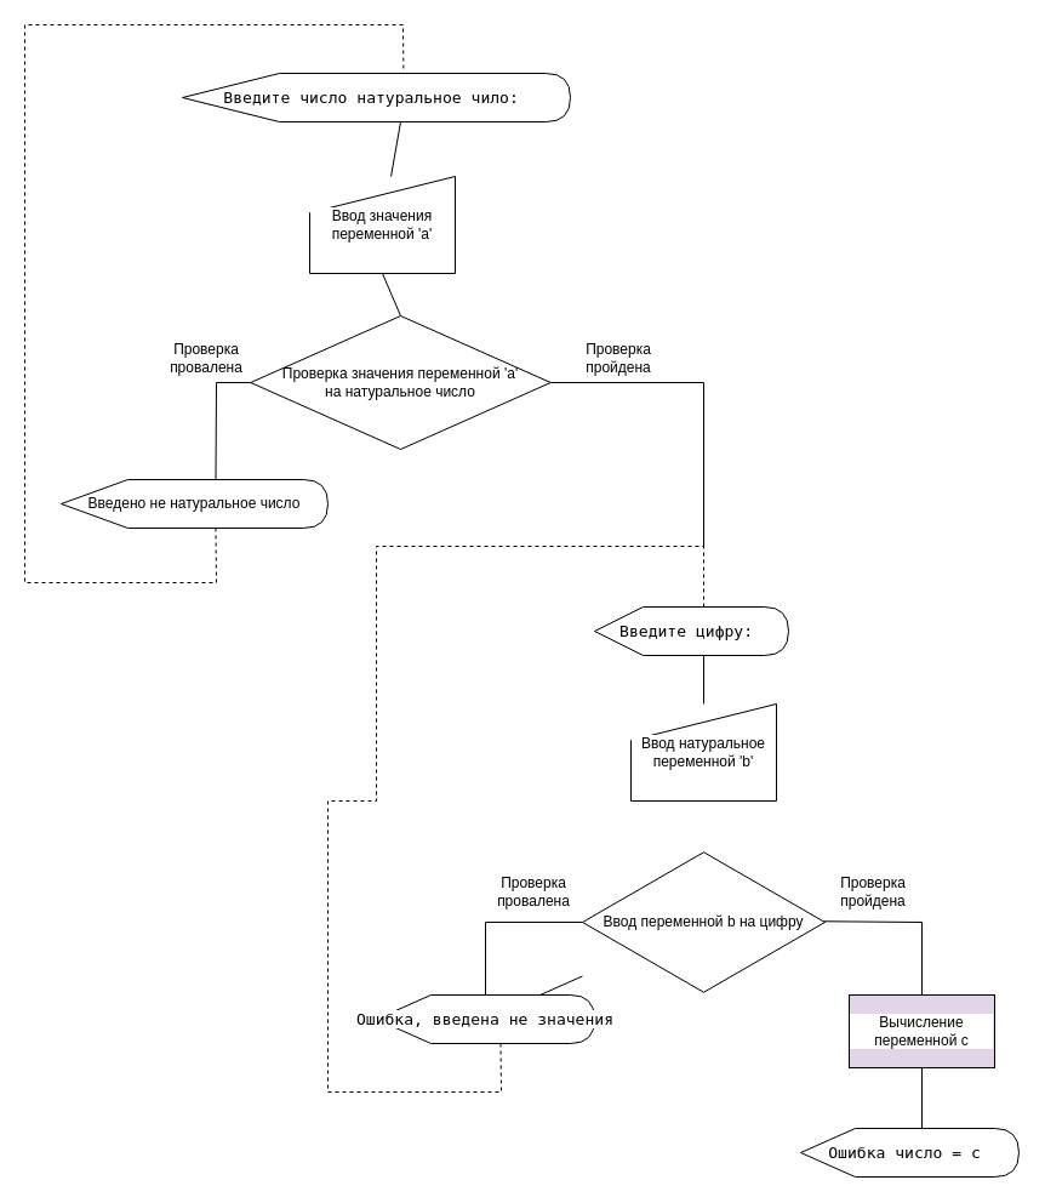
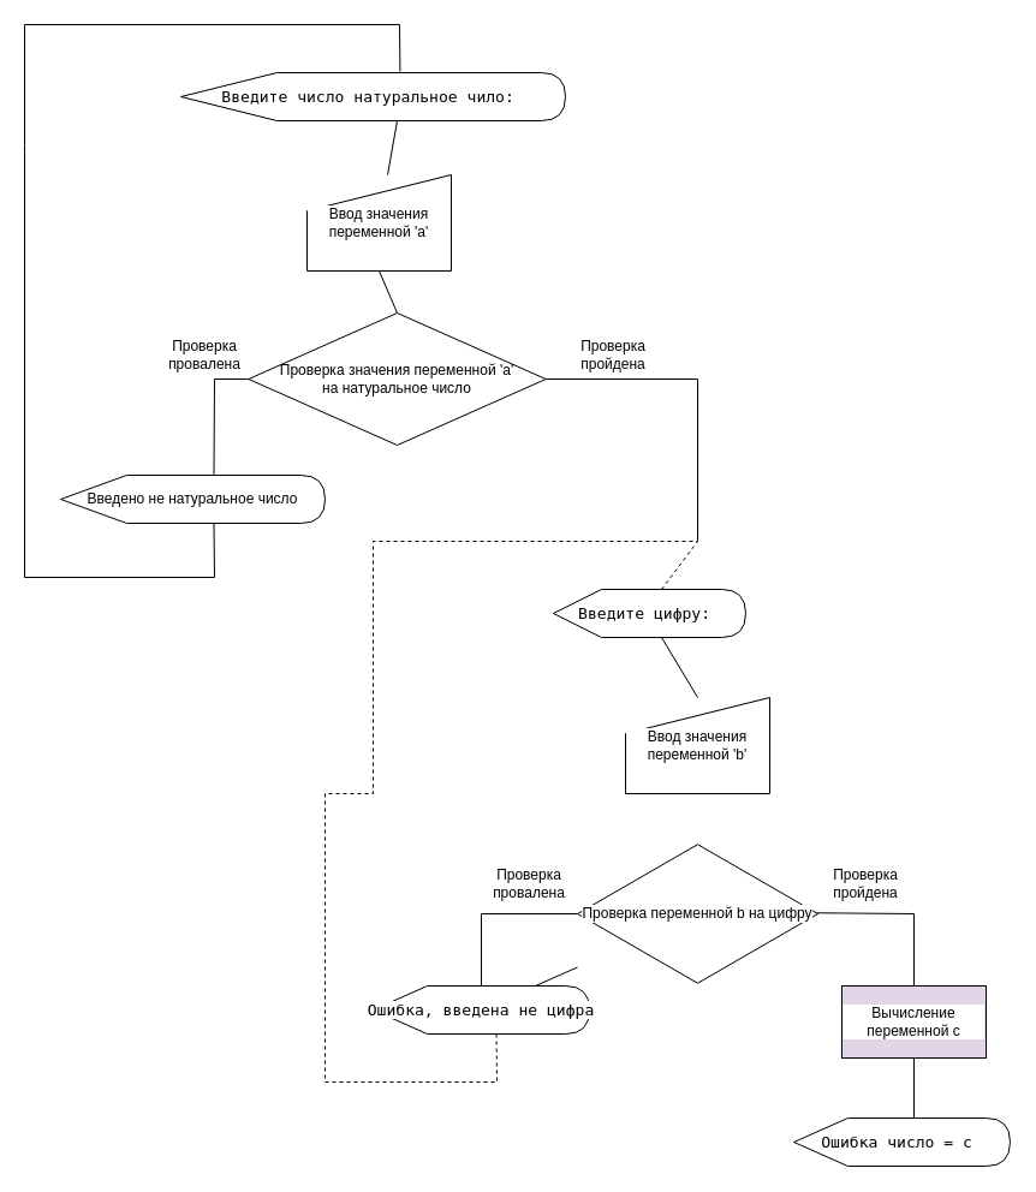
  <mxCell id="0" />
  <mxCell id="1" parent="0" />
  <mxCell id="2" value="&lt;pre style=&quot;font-family: &amp;#34;jetbrains mono&amp;#34; , monospace ; font-size: 9.8pt&quot;&gt;&lt;span style=&quot;background-color: rgb(255 , 255 , 255)&quot;&gt;Введите число натуральное чило: &lt;/span&gt;&lt;/pre&gt;" style="shape=display;whiteSpace=wrap;html=1;" parent="1" vertex="1"><mxGeometry x="150" y="60" width="320" height="40" as="geometry" /></mxCell>
  <mxCell id="3" value="Ввод значения переменной 'a'" style="shape=manualInput;whiteSpace=wrap;html=1;labelBackgroundColor=#FFFFFF;fontColor=#000000;" parent="1" vertex="1"><mxGeometry x="255" y="145" width="120" height="80" as="geometry" /></mxCell>
- <mxCell id="4" value="&lt;pre style=&quot;font-family: &amp;#34;jetbrains mono&amp;#34; , monospace ; font-size: 9.8pt&quot;&gt;&lt;pre style=&quot;font-family: &amp;#34;jetbrains mono&amp;#34; , monospace ; font-size: 9.8pt&quot;&gt;&lt;span style=&quot;background-color: rgb(255 , 255 , 255)&quot;&gt;Введите цифру: &lt;/span&gt;&lt;/pre&gt;&lt;/pre&gt;" style="shape=display;whiteSpace=wrap;html=1;" parent="1" vertex="1"><mxGeometry x="490" y="500" width="160" height="40" as="geometry" /></mxCell>
- <mxCell id="5" value="Ввод натуральное переменной 'b'" style="shape=manualInput;whiteSpace=wrap;html=1;labelBackgroundColor=#FFFFFF;fontColor=#000000;" parent="1" vertex="1"><mxGeometry x="520" y="580" width="120" height="80" as="geometry" /></mxCell>
- <mxCell id="6" value="Ввод переменной b на цифру&lt;br&gt;" style="html=1;whiteSpace=wrap;aspect=fixed;shape=isoRectangle;labelBackgroundColor=#FFFFFF;fontColor=#000000;" parent="1" vertex="1"><mxGeometry x="480" y="700" width="200" height="120" as="geometry" /></mxCell>
+ <mxCell id="4" value="&lt;pre style=&quot;font-family: &amp;#34;jetbrains mono&amp;#34; , monospace ; font-size: 9.8pt&quot;&gt;&lt;pre style=&quot;font-family: &amp;#34;jetbrains mono&amp;#34; , monospace ; font-size: 9.8pt&quot;&gt;&lt;span style=&quot;background-color: rgb(255 , 255 , 255)&quot;&gt;Введите цифру: &lt;/span&gt;&lt;/pre&gt;&lt;/pre&gt;" style="shape=display;whiteSpace=wrap;html=1;" parent="1" vertex="1"><mxGeometry x="460" y="490" width="160" height="40" as="geometry" /></mxCell>
+ <mxCell id="5" value="Ввод значения переменной 'b'" style="shape=manualInput;whiteSpace=wrap;html=1;labelBackgroundColor=#FFFFFF;fontColor=#000000;" parent="1" vertex="1"><mxGeometry x="520" y="580" width="120" height="80" as="geometry" /></mxCell>
+ <mxCell id="6" value="Проверка переменной b на цифру&lt;br&gt;" style="html=1;whiteSpace=wrap;aspect=fixed;shape=isoRectangle;labelBackgroundColor=#FFFFFF;fontColor=#000000;" parent="1" vertex="1"><mxGeometry x="480" y="700" width="200" height="120" as="geometry" /></mxCell>
  <mxCell id="7" value="" style="endArrow=none;html=1;rounded=0;fontColor=#000000;entryX=0.995;entryY=0.494;entryDx=0;entryDy=0;entryPerimeter=0;" parent="1" target="6" edge="1"><mxGeometry width="50" height="50" relative="1" as="geometry"><mxPoint x="760" y="760" as="sourcePoint" /><mxPoint x="630" y="710" as="targetPoint" /></mxGeometry></mxCell>
  <mxCell id="8" value="" style="endArrow=none;html=1;rounded=0;fontColor=#000000;exitX=0;exitY=0.5;exitDx=0;exitDy=0;exitPerimeter=0;" parent="1" source="6" edge="1"><mxGeometry width="50" height="50" relative="1" as="geometry"><mxPoint x="440" y="740" as="sourcePoint" /><mxPoint x="400" y="760" as="targetPoint" /></mxGeometry></mxCell>
  <mxCell id="9" value="" style="endArrow=none;html=1;rounded=0;fontColor=#000000;startArrow=none;" parent="1" source="18" edge="1"><mxGeometry width="50" height="50" relative="1" as="geometry"><mxPoint x="400" y="760" as="sourcePoint" /><mxPoint x="400" y="860" as="targetPoint" /></mxGeometry></mxCell>
  <mxCell id="10" value="" style="endArrow=none;html=1;rounded=0;fontColor=#000000;" parent="1" edge="1"><mxGeometry width="50" height="50" relative="1" as="geometry"><mxPoint x="760" y="760" as="sourcePoint" /><mxPoint x="760" y="860" as="targetPoint" /></mxGeometry></mxCell>
  <mxCell id="11" value="" style="endArrow=none;html=1;rounded=0;fontColor=#000000;" parent="1" source="3" edge="1"><mxGeometry width="50" height="50" relative="1" as="geometry"><mxPoint x="250" y="140" as="sourcePoint" /><mxPoint x="330" y="100" as="targetPoint" /></mxGeometry></mxCell>
  <mxCell id="12" value="" style="endArrow=none;html=1;rounded=0;fontColor=#000000;entryX=0.5;entryY=1;entryDx=0;entryDy=0;" parent="1" target="3" edge="1"><mxGeometry width="50" height="50" relative="1" as="geometry"><mxPoint x="330" y="260" as="sourcePoint" /><mxPoint x="380" y="290" as="targetPoint" /></mxGeometry></mxCell>
  <mxCell id="13" value="" style="endArrow=none;html=1;rounded=0;fontColor=#000000;entryX=0;entryY=0;entryDx=90;entryDy=40;entryPerimeter=0;" parent="1" target="4" edge="1"><mxGeometry width="50" height="50" relative="1" as="geometry"><mxPoint x="580" y="580" as="sourcePoint" /><mxPoint x="569.5" y="540" as="targetPoint" /></mxGeometry></mxCell>
  <mxCell id="14" value="" style="endArrow=none;html=1;rounded=0;fontColor=#000000;" parent="1" source="6" target="18" edge="1"><mxGeometry width="50" height="50" relative="1" as="geometry"><mxPoint x="580" y="840" as="sourcePoint" /><mxPoint x="630" y="790" as="targetPoint" /></mxGeometry></mxCell>
  <mxCell id="15" value="Вычисление переменной с" style="rounded=0;whiteSpace=wrap;html=1;labelBackgroundColor=#FFFFFF;fontColor=#000000;fillColor=#e1d5e7;" parent="1" vertex="1"><mxGeometry x="700" y="820" width="120" height="60" as="geometry" /></mxCell>
  <mxCell id="16" value="&lt;pre style=&quot;font-family: &amp;#34;jetbrains mono&amp;#34; , monospace ; font-size: 9.8pt&quot;&gt;&lt;pre style=&quot;font-family: &amp;#34;jetbrains mono&amp;#34; , monospace ; font-size: 9.8pt&quot;&gt;&lt;pre style=&quot;font-family: &amp;#34;jetbrains mono&amp;#34; , monospace ; font-size: 9.8pt&quot;&gt;&lt;pre style=&quot;font-family: &amp;#34;jetbrains mono&amp;#34; , monospace ; font-size: 9.8pt&quot;&gt;&lt;span style=&quot;background-color: rgb(255 , 255 , 255)&quot;&gt;Ошибка число = с &lt;/span&gt;&lt;/pre&gt;&lt;/pre&gt;&lt;/pre&gt;&lt;/pre&gt;" style="shape=display;whiteSpace=wrap;html=1;" parent="1" vertex="1"><mxGeometry x="660" y="930" width="180" height="40" as="geometry" /></mxCell>
  <mxCell id="17" value="" style="endArrow=none;html=1;rounded=0;fontColor=#000000;entryX=0.5;entryY=1;entryDx=0;entryDy=0;" parent="1" target="15" edge="1"><mxGeometry width="50" height="50" relative="1" as="geometry"><mxPoint x="760" y="930" as="sourcePoint" /><mxPoint x="630" y="820" as="targetPoint" /></mxGeometry></mxCell>
- <mxCell id="18" value="&lt;pre style=&quot;font-family: &amp;#34;jetbrains mono&amp;#34; , monospace ; font-size: 9.8pt&quot;&gt;&lt;pre style=&quot;font-family: &amp;#34;jetbrains mono&amp;#34; , monospace ; font-size: 9.8pt&quot;&gt;&lt;pre style=&quot;font-family: &amp;#34;jetbrains mono&amp;#34; , monospace ; font-size: 9.8pt&quot;&gt;&lt;span style=&quot;background-color: rgb(255 , 255 , 255)&quot;&gt;Ошибка, введена не значения&lt;/span&gt;&lt;/pre&gt;&lt;/pre&gt;&lt;/pre&gt;" style="shape=display;whiteSpace=wrap;html=1;" parent="1" vertex="1"><mxGeometry x="310" y="820" width="180" height="40" as="geometry" /></mxCell>
+ <mxCell id="18" value="&lt;pre style=&quot;font-family: &amp;#34;jetbrains mono&amp;#34; , monospace ; font-size: 9.8pt&quot;&gt;&lt;pre style=&quot;font-family: &amp;#34;jetbrains mono&amp;#34; , monospace ; font-size: 9.8pt&quot;&gt;&lt;pre style=&quot;font-family: &amp;#34;jetbrains mono&amp;#34; , monospace ; font-size: 9.8pt&quot;&gt;&lt;span style=&quot;background-color: rgb(255 , 255 , 255)&quot;&gt;Ошибка, введена не цифра&lt;/span&gt;&lt;/pre&gt;&lt;/pre&gt;&lt;/pre&gt;" style="shape=display;whiteSpace=wrap;html=1;" parent="1" vertex="1"><mxGeometry x="310" y="820" width="180" height="40" as="geometry" /></mxCell>
  <mxCell id="19" value="" style="endArrow=none;html=1;rounded=0;fontColor=#000000;" parent="1" target="18" edge="1"><mxGeometry width="50" height="50" relative="1" as="geometry"><mxPoint x="400" y="760" as="sourcePoint" /><mxPoint x="400" y="860" as="targetPoint" /></mxGeometry></mxCell>
  <mxCell id="20" value="Проверка провалена" style="text;html=1;strokeColor=none;fillColor=none;align=center;verticalAlign=middle;whiteSpace=wrap;rounded=0;rotation=0;" parent="1" vertex="1"><mxGeometry x="390" y="720" width="100" height="30" as="geometry" /></mxCell>
  <mxCell id="21" value="Проверка пройдена" style="text;html=1;strokeColor=none;fillColor=none;align=center;verticalAlign=middle;whiteSpace=wrap;rounded=0;" parent="1" vertex="1"><mxGeometry x="670" y="720" width="100" height="30" as="geometry" /></mxCell>
  <mxCell id="22" value="" style="endArrow=none;html=1;rounded=0;exitX=0;exitY=0;exitDx=102.5;exitDy=40;exitPerimeter=0;entryX=0;entryY=0;entryDx=90;entryDy=0;entryPerimeter=0;dashed=1;" parent="1" source="18" target="4" edge="1"><mxGeometry width="50" height="50" relative="1" as="geometry"><mxPoint x="380" y="680" as="sourcePoint" /><mxPoint x="430" y="630" as="targetPoint" /><Array as="points"><mxPoint x="413" y="900" /><mxPoint x="270" y="900" /><mxPoint x="270" y="660" /><mxPoint x="310" y="660" /><mxPoint x="310" y="450" /><mxPoint x="580" y="450" /></Array></mxGeometry></mxCell>
  <mxCell id="23" value="Проверка значения переменной 'a'&lt;br&gt;на натуральное число" style="rhombus;whiteSpace=wrap;html=1;" parent="1" vertex="1"><mxGeometry x="206.25" y="260" width="247.5" height="110" as="geometry" /></mxCell>
  <mxCell id="24" value="Введено не натуральное число" style="shape=display;whiteSpace=wrap;html=1;" parent="1" vertex="1"><mxGeometry x="50" y="395" width="220" height="40" as="geometry" /></mxCell>
  <mxCell id="25" value="" style="endArrow=none;html=1;rounded=0;entryX=0;entryY=0.5;entryDx=0;entryDy=0;exitX=0;exitY=0;exitDx=127.5;exitDy=0;exitPerimeter=0;" parent="1" source="24" target="23" edge="1"><mxGeometry width="50" height="50" relative="1" as="geometry"><mxPoint x="280" y="430" as="sourcePoint" /><mxPoint x="330" y="380" as="targetPoint" /><Array as="points"><mxPoint x="178" y="315" /></Array></mxGeometry></mxCell>
- <mxCell id="26" value="" style="endArrow=none;html=1;rounded=0;exitX=0;exitY=0;exitDx=127.5;exitDy=40;exitPerimeter=0;entryX=0.57;entryY=-0.028;entryDx=0;entryDy=0;entryPerimeter=0;dashed=1;" parent="1" source="24" target="2" edge="1"><mxGeometry width="50" height="50" relative="1" as="geometry"><mxPoint x="280" y="430" as="sourcePoint" /><mxPoint x="330" y="120" as="targetPoint" /><Array as="points"><mxPoint x="178" y="480" /><mxPoint x="20" y="480" /><mxPoint x="20" y="120" /><mxPoint x="20" y="20" /><mxPoint x="332" y="20" /></Array></mxGeometry></mxCell>
+ <mxCell id="26" value="" style="endArrow=none;html=1;rounded=0;exitX=0;exitY=0;exitDx=127.5;exitDy=40;exitPerimeter=0;entryX=0.57;entryY=-0.028;entryDx=0;entryDy=0;entryPerimeter=0;" parent="1" source="24" target="2" edge="1"><mxGeometry width="50" height="50" relative="1" as="geometry"><mxPoint x="280" y="430" as="sourcePoint" /><mxPoint x="330" y="120" as="targetPoint" /><Array as="points"><mxPoint x="178" y="480" /><mxPoint x="20" y="480" /><mxPoint x="20" y="120" /><mxPoint x="20" y="20" /><mxPoint x="332" y="20" /></Array></mxGeometry></mxCell>
  <mxCell id="27" value="Проверка провалена" style="text;html=1;strokeColor=none;fillColor=none;align=center;verticalAlign=middle;whiteSpace=wrap;rounded=0;rotation=0;" parent="1" vertex="1"><mxGeometry x="120" y="280" width="100" height="30" as="geometry" /></mxCell>
  <mxCell id="28" value="Проверка пройдена" style="text;html=1;strokeColor=none;fillColor=none;align=center;verticalAlign=middle;whiteSpace=wrap;rounded=0;" parent="1" vertex="1"><mxGeometry x="460" y="280" width="100" height="30" as="geometry" /></mxCell>
  <mxCell id="29" value="" style="endArrow=none;html=1;rounded=0;exitX=1;exitY=0.5;exitDx=0;exitDy=0;" parent="1" source="23" edge="1"><mxGeometry width="50" height="50" relative="1" as="geometry"><mxPoint x="280" y="370" as="sourcePoint" /><mxPoint x="580" y="450" as="targetPoint" /><Array as="points"><mxPoint x="580" y="315" /></Array></mxGeometry></mxCell>
